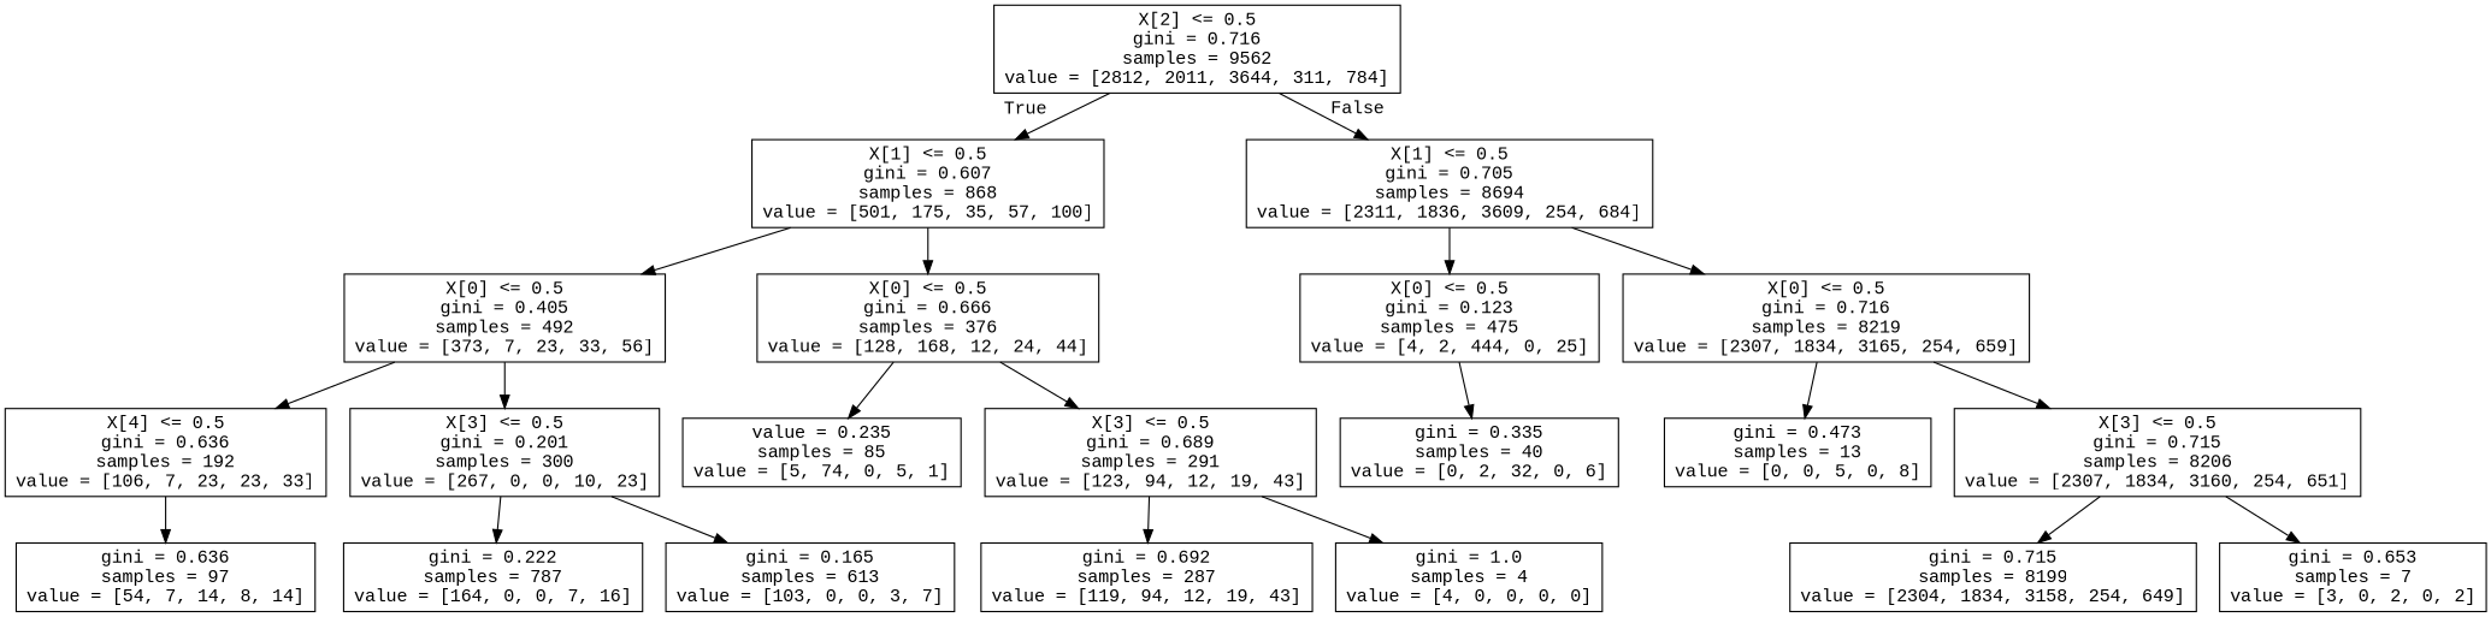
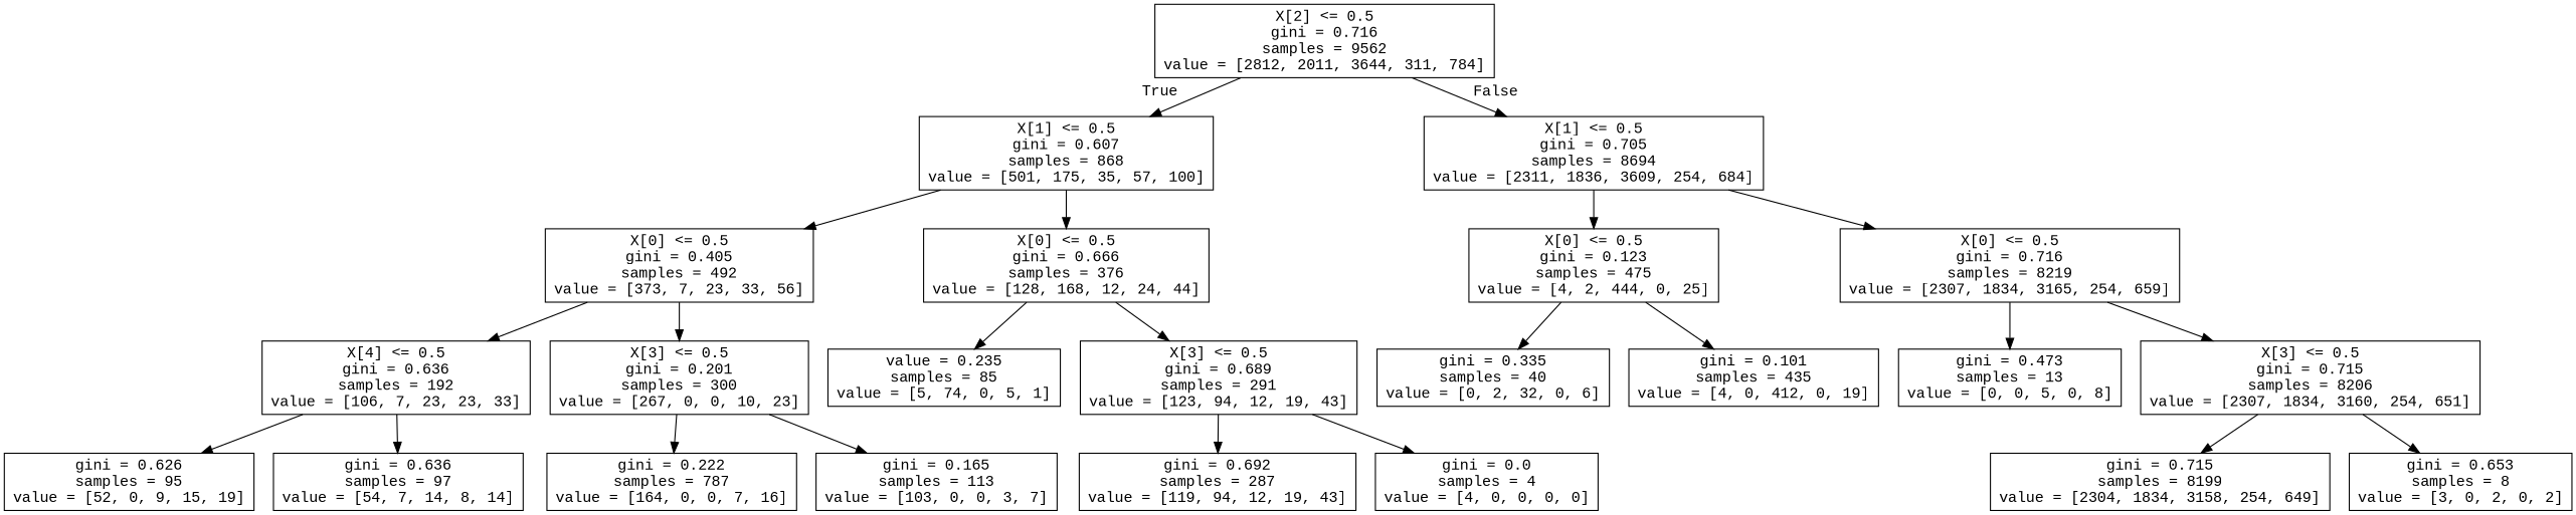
  digraph {
    fontname="Liberation Mono"
    node [fontname="Liberation Mono" shape=box]
    edge [fontname="Liberation Mono"]
    n1 [label="X[2] <= 0.5\ngini = 0.716\nsamples = 9562\nvalue = [2812, 2011, 3644, 311, 784]"]
    n2 [label="X[1] <= 0.5\ngini = 0.607\nsamples = 868\nvalue = [501, 175, 35, 57, 100]"]
    n3 [label="X[1] <= 0.5\ngini = 0.705\nsamples = 8694\nvalue = [2311, 1836, 3609, 254, 684]"]
    n4 [label="X[0] <= 0.5\ngini = 0.405\nsamples = 492\nvalue = [373, 7, 23, 33, 56]"]
    n5 [label="X[0] <= 0.5\ngini = 0.666\nsamples = 376\nvalue = [128, 168, 12, 24, 44]"]
    n6 [label="X[0] <= 0.5\ngini = 0.123\nsamples = 475\nvalue = [4, 2, 444, 0, 25]"]
    n7 [label="X[0] <= 0.5\ngini = 0.716\nsamples = 8219\nvalue = [2307, 1834, 3165, 254, 659]"]
    n8 [label="X[4] <= 0.5\ngini = 0.636\nsamples = 192\nvalue = [106, 7, 23, 23, 33]"]
    n9 [label="X[3] <= 0.5\ngini = 0.201\nsamples = 300\nvalue = [267, 0, 0, 10, 23]"]
    n10 [label="value = 0.235\nsamples = 85\nvalue = [5, 74, 0, 5, 1]"]
    n11 [label="X[3] <= 0.5\ngini = 0.689\nsamples = 291\nvalue = [123, 94, 12, 19, 43]"]
+   n12 [label="gini = 0.626\nsamples = 95\nvalue = [52, 0, 9, 15, 19]"]
    n13 [label="gini = 0.636\nsamples = 97\nvalue = [54, 7, 14, 8, 14]"]
    n14 [label="gini = 0.222\nsamples = 787\nvalue = [164, 0, 0, 7, 16]"]
-   n15 [label="gini = 0.165\nsamples = 613\nvalue = [103, 0, 0, 3, 7]"]
+   n15 [label="gini = 0.165\nsamples = 113\nvalue = [103, 0, 0, 3, 7]"]
    n16 [label="gini = 0.692\nsamples = 287\nvalue = [119, 94, 12, 19, 43]"]
-   n17 [label="gini = 1.0\nsamples = 4\nvalue = [4, 0, 0, 0, 0]"]
+   n17 [label="gini = 0.0\nsamples = 4\nvalue = [4, 0, 0, 0, 0]"]
    n18 [label="gini = 0.335\nsamples = 40\nvalue = [0, 2, 32, 0, 6]"]
+   n19 [label="gini = 0.101\nsamples = 435\nvalue = [4, 0, 412, 0, 19]"]
    n20 [label="gini = 0.473\nsamples = 13\nvalue = [0, 0, 5, 0, 8]"]
    n21 [label="X[3] <= 0.5\ngini = 0.715\nsamples = 8206\nvalue = [2307, 1834, 3160, 254, 651]"]
    n22 [label="gini = 0.715\nsamples = 8199\nvalue = [2304, 1834, 3158, 254, 649]"]
-   n23 [label="gini = 0.653\nsamples = 7\nvalue = [3, 0, 2, 0, 2]"]
+   n23 [label="gini = 0.653\nsamples = 8\nvalue = [3, 0, 2, 0, 2]"]
    n1 -> n2 [headlabel=True labelangle=45 labeldistance=2.5]
    n1 -> n3 [headlabel=False labelangle=-45 labeldistance=2.5]
    n2 -> n4
    n2 -> n5
    n3 -> n6
    n3 -> n7
    n4 -> n8
    n4 -> n9
    n5 -> n10
    n5 -> n11
    n6 -> n18
+   n6 -> n19
    n7 -> n20
    n7 -> n21
+   n8 -> n12
    n8 -> n13
    n9 -> n14
    n9 -> n15
    n11 -> n16
    n11 -> n17
    n21 -> n22
    n21 -> n23
  }
